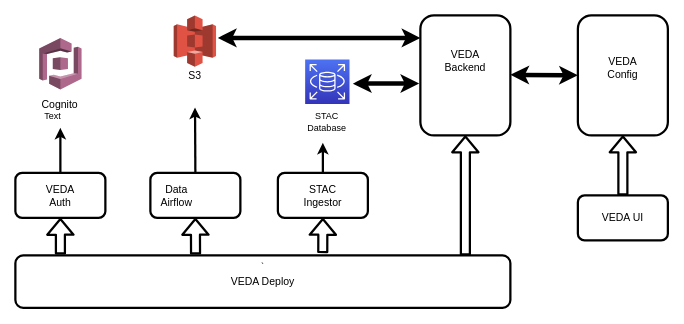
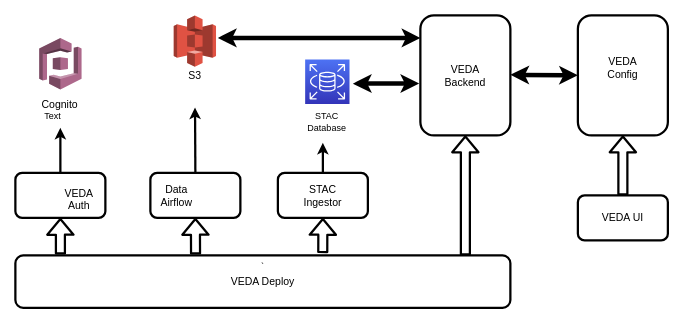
  <mxCell id="0" />
  <mxCell id="1" parent="0" />
  <mxCell id="2" value="`" style="group" vertex="1" connectable="0" parent="1"><mxGeometry x="20" y="340" width="660" height="70" as="geometry" /></mxCell>
  <mxCell id="3" value="" style="rounded=1;whiteSpace=wrap;html=1;fillColor=none;strokeWidth=3;strokeColor=#000000;" parent="2" vertex="1"><mxGeometry width="660" height="70" as="geometry" /></mxCell>
  <mxCell id="4" value="&lt;font color=&quot;#000000&quot; style=&quot;font-size: 14px;&quot;&gt;VEDA Deploy&lt;/font&gt;" style="text;html=1;strokeColor=none;fillColor=none;align=center;verticalAlign=middle;whiteSpace=wrap;rounded=0;strokeWidth=3;fontSize=14;" parent="2" vertex="1"><mxGeometry x="165" y="17.5" width="330" height="35" as="geometry" /></mxCell>
  <mxCell id="5" value="" style="group" vertex="1" connectable="0" parent="1"><mxGeometry x="370" y="230" width="120" height="60" as="geometry" /></mxCell>
  <mxCell id="6" value="" style="rounded=1;whiteSpace=wrap;html=1;fillColor=none;strokeWidth=3;strokeColor=#000000;" vertex="1" parent="5"><mxGeometry width="120" height="60" as="geometry" /></mxCell>
  <mxCell id="7" value="&lt;font color=&quot;#000000&quot; style=&quot;font-size: 14px;&quot;&gt;STAC Ingestor&lt;/font&gt;" style="text;html=1;strokeColor=none;fillColor=none;align=center;verticalAlign=middle;whiteSpace=wrap;rounded=0;strokeWidth=3;fontSize=14;" vertex="1" parent="5"><mxGeometry x="30" y="15" width="60" height="30" as="geometry" /></mxCell>
  <mxCell id="8" value="" style="group" vertex="1" connectable="0" parent="1"><mxGeometry x="200" y="230" width="120" height="60" as="geometry" /></mxCell>
  <mxCell id="9" value="" style="rounded=1;whiteSpace=wrap;html=1;fillColor=none;strokeWidth=3;strokeColor=#000000;" vertex="1" parent="8"><mxGeometry width="120" height="60" as="geometry" /></mxCell>
  <mxCell id="10" value="&lt;font color=&quot;#000000&quot; style=&quot;font-size: 14px;&quot;&gt;Data Airflow&lt;/font&gt;" style="text;html=1;strokeColor=none;fillColor=none;align=center;verticalAlign=middle;whiteSpace=wrap;rounded=0;strokeWidth=3;fontSize=14;" vertex="1" parent="8"><mxGeometry x="5" y="15" width="60" height="30" as="geometry" /></mxCell>
  <mxCell id="11" value="" style="group" vertex="1" connectable="0" parent="1"><mxGeometry x="20" y="230" width="120" height="60" as="geometry" /></mxCell>
  <mxCell id="12" value="" style="rounded=1;whiteSpace=wrap;html=1;fillColor=none;strokeWidth=3;strokeColor=#000000;" vertex="1" parent="11"><mxGeometry width="120" height="60" as="geometry" /></mxCell>
- <mxCell id="13" value="&lt;font color=&quot;#000000&quot; style=&quot;font-size: 14px;&quot;&gt;VEDA Auth&lt;/font&gt;" style="text;html=1;strokeColor=none;fillColor=none;align=center;verticalAlign=middle;whiteSpace=wrap;rounded=0;strokeWidth=3;fontSize=14;" vertex="1" parent="11"><mxGeometry x="30" y="15" width="60" height="30" as="geometry" /></mxCell>
+ <mxCell id="13" value="&lt;font color=&quot;#000000&quot; style=&quot;font-size: 14px;&quot;&gt;VEDA Auth&lt;/font&gt;" style="text;html=1;strokeColor=none;fillColor=none;align=center;verticalAlign=middle;whiteSpace=wrap;rounded=0;strokeWidth=3;fontSize=14;" vertex="1" parent="11"><mxGeometry x="55" y="20" width="60" height="30" as="geometry" /></mxCell>
  <mxCell id="14" value="" style="group;fontSize=16;" vertex="1" connectable="0" parent="1"><mxGeometry x="560" y="20" width="120" height="160" as="geometry" /></mxCell>
  <mxCell id="15" value="" style="rounded=1;whiteSpace=wrap;html=1;fillColor=none;strokeWidth=3;strokeColor=#000000;" vertex="1" parent="14"><mxGeometry width="120" height="160" as="geometry" /></mxCell>
- <mxCell id="16" value="&lt;font color=&quot;#000000&quot; style=&quot;font-size: 14px;&quot;&gt;VEDA Backend&lt;/font&gt;" style="text;html=1;strokeColor=none;fillColor=none;align=center;verticalAlign=middle;whiteSpace=wrap;rounded=0;strokeWidth=3;fontSize=14;" vertex="1" parent="14"><mxGeometry x="30" y="20" width="60" height="80" as="geometry" /></mxCell>
+ <mxCell id="16" value="&lt;font color=&quot;#000000&quot; style=&quot;font-size: 14px;&quot;&gt;VEDA Backend&lt;/font&gt;" style="text;html=1;strokeColor=none;fillColor=none;align=center;verticalAlign=middle;whiteSpace=wrap;rounded=0;strokeWidth=3;fontSize=14;" vertex="1" parent="14"><mxGeometry x="30" y="40" width="60" height="80" as="geometry" /></mxCell>
  <mxCell id="17" value="Text" style="text;html=1;strokeColor=none;fillColor=none;align=center;verticalAlign=middle;whiteSpace=wrap;rounded=0;" vertex="1" parent="1"><mxGeometry x="40" y="140" width="60" height="30" as="geometry" /></mxCell>
  <mxCell id="18" value="" style="group" vertex="1" connectable="0" parent="1"><mxGeometry x="198.63" y="20" width="121.37" height="123" as="geometry" /></mxCell>
  <mxCell id="19" value="" style="outlineConnect=0;dashed=0;verticalLabelPosition=bottom;verticalAlign=top;align=center;html=1;shape=mxgraph.aws3.s3;fillColor=#E05243;gradientColor=none;" vertex="1" parent="18"><mxGeometry x="32.474" width="56.435" height="68.605" as="geometry" /></mxCell>
  <mxCell id="20" value="&lt;font color=&quot;#000000&quot; style=&quot;font-size: 14px;&quot;&gt;S3&lt;/font&gt;" style="text;html=1;strokeColor=none;fillColor=none;align=center;verticalAlign=middle;whiteSpace=wrap;rounded=0;strokeWidth=3;fontSize=14;" vertex="1" parent="18"><mxGeometry y="37.328" width="121.37" height="85.672" as="geometry" /></mxCell>
  <mxCell id="21" value="" style="group" vertex="1" connectable="0" parent="1"><mxGeometry x="400.75" y="59.25" width="89.25" height="101.5" as="geometry" /></mxCell>
  <mxCell id="22" value="" style="group" vertex="1" connectable="0" parent="21"><mxGeometry x="-10" y="19.709" width="89.25" height="101.5" as="geometry" /></mxCell>
  <mxCell id="23" value="" style="sketch=0;points=[[0,0,0],[0.25,0,0],[0.5,0,0],[0.75,0,0],[1,0,0],[0,1,0],[0.25,1,0],[0.5,1,0],[0.75,1,0],[1,1,0],[0,0.25,0],[0,0.5,0],[0,0.75,0],[1,0.25,0],[1,0.5,0],[1,0.75,0]];outlineConnect=0;fontColor=#232F3E;gradientColor=#4D72F3;gradientDirection=north;fillColor=#3334B9;strokeColor=#ffffff;dashed=0;verticalLabelPosition=bottom;verticalAlign=top;align=center;html=1;fontSize=12;fontStyle=0;aspect=fixed;shape=mxgraph.aws4.resourceIcon;resIcon=mxgraph.aws4.rds;" vertex="1" parent="22"><mxGeometry x="15.62" width="59.126" height="59.126" as="geometry" /></mxCell>
  <mxCell id="24" value="&lt;font color=&quot;#000000&quot;&gt;STAC&lt;br&gt;Database&lt;/font&gt;" style="text;html=1;strokeColor=none;fillColor=none;align=center;verticalAlign=middle;whiteSpace=wrap;rounded=0;strokeWidth=3;" vertex="1" parent="22"><mxGeometry x="0.56" y="51.787" width="89.25" height="62.083" as="geometry" /></mxCell>
  <mxCell id="25" value="" style="group" vertex="1" connectable="0" parent="1"><mxGeometry x="35.38" y="50" width="89.25" height="120" as="geometry" /></mxCell>
  <mxCell id="26" value="" style="group" vertex="1" connectable="0" parent="25"><mxGeometry width="89.25" height="120" as="geometry" /></mxCell>
  <mxCell id="27" value="" style="outlineConnect=0;dashed=0;verticalLabelPosition=bottom;verticalAlign=top;align=center;html=1;shape=mxgraph.aws3.cognito;fillColor=#AD688B;gradientColor=none;" vertex="1" parent="26"><mxGeometry x="16.37" width="56.5" height="68.69" as="geometry" /></mxCell>
  <mxCell id="28" value="&lt;font style=&quot;font-size: 14px;&quot; color=&quot;#000000&quot;&gt;Cognito&lt;/font&gt;" style="text;html=1;strokeColor=none;fillColor=none;align=center;verticalAlign=middle;whiteSpace=wrap;rounded=0;strokeWidth=3;" vertex="1" parent="26"><mxGeometry y="57" width="89.25" height="63" as="geometry" /></mxCell>
  <mxCell id="29" value="" style="endArrow=classic;startArrow=classic;html=1;strokeWidth=6;strokeColor=#000000;entryX=-0.013;entryY=0.567;entryDx=0;entryDy=0;entryPerimeter=0;" edge="1" parent="1" target="15"><mxGeometry width="50" height="50" relative="1" as="geometry"><mxPoint x="470" y="111" as="sourcePoint" /><mxPoint x="560" y="120" as="targetPoint" /></mxGeometry></mxCell>
  <mxCell id="30" value="" style="endArrow=classic;startArrow=classic;html=1;strokeWidth=6;strokeColor=#000000;" edge="1" parent="1"><mxGeometry width="50" height="50" relative="1" as="geometry"><mxPoint x="290" y="50" as="sourcePoint" /><mxPoint x="560" y="50" as="targetPoint" /></mxGeometry></mxCell>
  <mxCell id="31" value="" style="rounded=1;whiteSpace=wrap;html=1;fillColor=none;strokeWidth=3;strokeColor=#000000;" vertex="1" parent="1"><mxGeometry x="770" y="20" width="120" height="160" as="geometry" /></mxCell>
  <mxCell id="32" value="" style="group" vertex="1" connectable="0" parent="1"><mxGeometry x="770" y="260" width="120" height="60" as="geometry" /></mxCell>
  <mxCell id="33" value="" style="rounded=1;whiteSpace=wrap;html=1;fillColor=none;strokeWidth=3;strokeColor=#000000;" vertex="1" parent="32"><mxGeometry width="120" height="60" as="geometry" /></mxCell>
  <mxCell id="34" value="&lt;font color=&quot;#000000&quot; style=&quot;font-size: 14px;&quot;&gt;VEDA UI&lt;/font&gt;" style="text;html=1;strokeColor=none;fillColor=none;align=center;verticalAlign=middle;whiteSpace=wrap;rounded=0;strokeWidth=3;fontSize=14;" vertex="1" parent="32"><mxGeometry x="30" y="15" width="60" height="30" as="geometry" /></mxCell>
  <mxCell id="35" value="&lt;font color=&quot;#000000&quot; style=&quot;font-size: 14px;&quot;&gt;VEDA Config&lt;/font&gt;" style="text;html=1;strokeColor=none;fillColor=none;align=center;verticalAlign=middle;whiteSpace=wrap;rounded=0;strokeWidth=3;fontSize=14;" vertex="1" parent="1"><mxGeometry x="800" y="50" width="60" height="80" as="geometry" /></mxCell>
  <mxCell id="36" value="" style="endArrow=classic;startArrow=classic;html=1;exitX=1;exitY=0;exitDx=0;exitDy=0;strokeWidth=6;strokeColor=#000000;entryX=0;entryY=0.5;entryDx=0;entryDy=0;" edge="1" parent="1" target="31"><mxGeometry width="50" height="50" relative="1" as="geometry"><mxPoint x="680" y="99.23" as="sourcePoint" /><mxPoint x="760" y="99" as="targetPoint" /></mxGeometry></mxCell>
  <mxCell id="37" value="" style="shape=flexArrow;endArrow=classic;html=1;strokeColor=#000000;strokeWidth=3;entryX=0.5;entryY=1;entryDx=0;entryDy=0;exitX=0.5;exitY=0;exitDx=0;exitDy=0;" edge="1" parent="1" source="33" target="31"><mxGeometry width="50" height="50" relative="1" as="geometry"><mxPoint x="720" y="290" as="sourcePoint" /><mxPoint x="770" y="240" as="targetPoint" /></mxGeometry></mxCell>
  <mxCell id="38" value="" style="shape=flexArrow;endArrow=classic;html=1;strokeColor=#000000;strokeWidth=3;entryX=0.5;entryY=1;entryDx=0;entryDy=0;" edge="1" parent="1" target="15"><mxGeometry width="50" height="50" relative="1" as="geometry"><mxPoint x="620" y="340" as="sourcePoint" /><mxPoint x="840" y="190" as="targetPoint" /></mxGeometry></mxCell>
  <mxCell id="39" value="" style="shape=flexArrow;endArrow=classic;html=1;strokeColor=#000000;strokeWidth=3;entryX=0.5;entryY=1;entryDx=0;entryDy=0;exitX=0.091;exitY=-0.015;exitDx=0;exitDy=0;exitPerimeter=0;" edge="1" parent="1" source="3" target="12"><mxGeometry width="50" height="50" relative="1" as="geometry"><mxPoint x="850" y="280" as="sourcePoint" /><mxPoint x="850" y="200" as="targetPoint" /></mxGeometry></mxCell>
  <mxCell id="40" value="" style="shape=flexArrow;endArrow=classic;html=1;strokeColor=#000000;strokeWidth=3;entryX=0.5;entryY=1;entryDx=0;entryDy=0;exitX=0.364;exitY=-0.015;exitDx=0;exitDy=0;exitPerimeter=0;" edge="1" parent="1" source="3" target="9"><mxGeometry width="50" height="50" relative="1" as="geometry"><mxPoint x="860" y="290" as="sourcePoint" /><mxPoint x="860" y="210" as="targetPoint" /></mxGeometry></mxCell>
  <mxCell id="41" value="" style="shape=flexArrow;endArrow=classic;html=1;strokeColor=#000000;strokeWidth=3;entryX=0.5;entryY=1;entryDx=0;entryDy=0;exitX=0.621;exitY=-0.043;exitDx=0;exitDy=0;exitPerimeter=0;" edge="1" parent="1" source="3" target="6"><mxGeometry width="50" height="50" relative="1" as="geometry"><mxPoint x="421" y="340" as="sourcePoint" /><mxPoint x="870" y="220" as="targetPoint" /></mxGeometry></mxCell>
  <mxCell id="42" value="" style="endArrow=classic;html=1;strokeColor=#000000;strokeWidth=3;entryX=0.5;entryY=1;entryDx=0;entryDy=0;exitX=0.5;exitY=0;exitDx=0;exitDy=0;" edge="1" parent="1" source="12" target="28"><mxGeometry width="50" height="50" relative="1" as="geometry"><mxPoint x="110" y="220" as="sourcePoint" /><mxPoint x="160" y="170" as="targetPoint" /></mxGeometry></mxCell>
  <mxCell id="43" value="" style="endArrow=classic;html=1;strokeColor=#000000;strokeWidth=3;exitX=0.5;exitY=0;exitDx=0;exitDy=0;" edge="1" parent="1" source="9" target="20"><mxGeometry width="50" height="50" relative="1" as="geometry"><mxPoint x="280" y="230" as="sourcePoint" /><mxPoint x="330" y="180" as="targetPoint" /></mxGeometry></mxCell>
  <mxCell id="44" value="" style="endArrow=classic;html=1;strokeColor=#000000;strokeWidth=3;exitX=0.5;exitY=0;exitDx=0;exitDy=0;" edge="1" parent="1" source="6"><mxGeometry width="50" height="50" relative="1" as="geometry"><mxPoint x="425" y="230" as="sourcePoint" /><mxPoint x="430" y="190" as="targetPoint" /></mxGeometry></mxCell>
